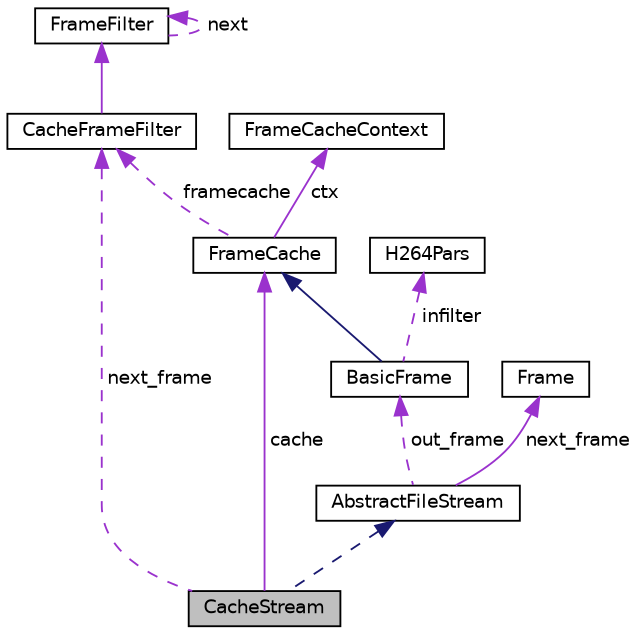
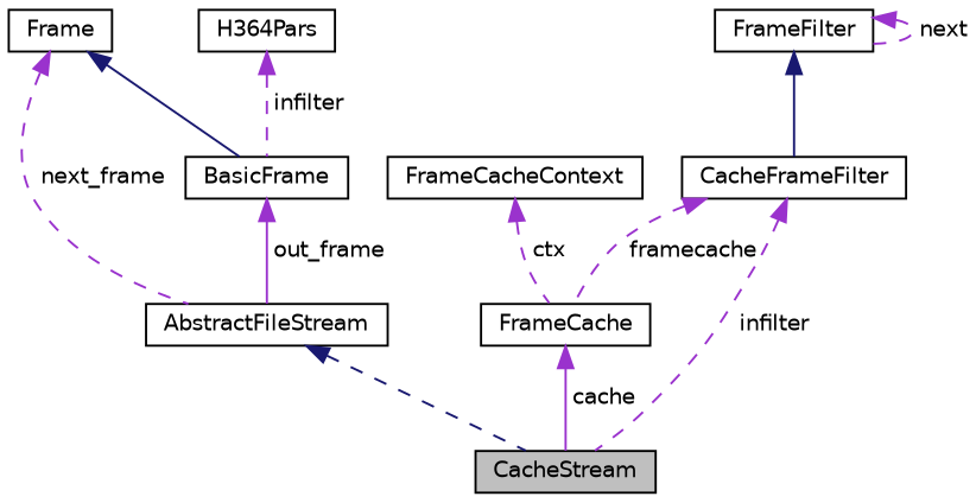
  digraph {
    node [color=black fillcolor=white fontname=Helvetica fontsize=10 shape=record style=filled]
    edge [color=darkorchid3 dir=back fontname=Helvetica fontsize=10 labelfontname=Helvetica labelfontsize=10 style=dashed]
    n1 [fillcolor=grey75 fontcolor=black height=0.2 label=CacheStream width=0.4]
    n2 [height=0.2 label=AbstractFileStream width=0.4]
    n3 [height=0.2 label=BasicFrame width=0.4]
    n4 [height=0.2 label=Frame width=0.4]
-   n5 [height=0.2 label=H264Pars width=0.4]
+   n5 [height=0.2 label=H364Pars width=0.4]
    n6 [height=0.2 label=CacheFrameFilter width=0.4]
    n7 [height=0.2 label=FrameCache width=0.4]
    n8 [height=0.2 label=FrameFilter width=0.4]
    n9 [height=0.2 label=FrameCacheContext width=0.4]
    n2 -> n1 [color=midnightblue]
-   n3 -> n2 [label=" out_frame"]
-   n4 -> n2 [label=" next_frame" style=solid]
-   n7 -> n3 [color=midnightblue style=solid]
+   n3 -> n2 [label=" out_frame" style=solid]
+   n4 -> n2 [label=" next_frame"]
+   n4 -> n3 [color=midnightblue style=solid]
    n5 -> n3 [label=" infilter"]
-   n6 -> n1 [label=" next_frame"]
+   n6 -> n1 [label=" infilter"]
    n6 -> n7 [label=" framecache"]
    n7 -> n1 [label=" cache" style=solid]
-   n8 -> n6 [style=solid]
+   n8 -> n6 [color=midnightblue style=solid]
    n8 -> n8 [label=" next"]
-   n9 -> n7 [label=" ctx" style=solid]
+   n9 -> n7 [label=" ctx"]
  }
